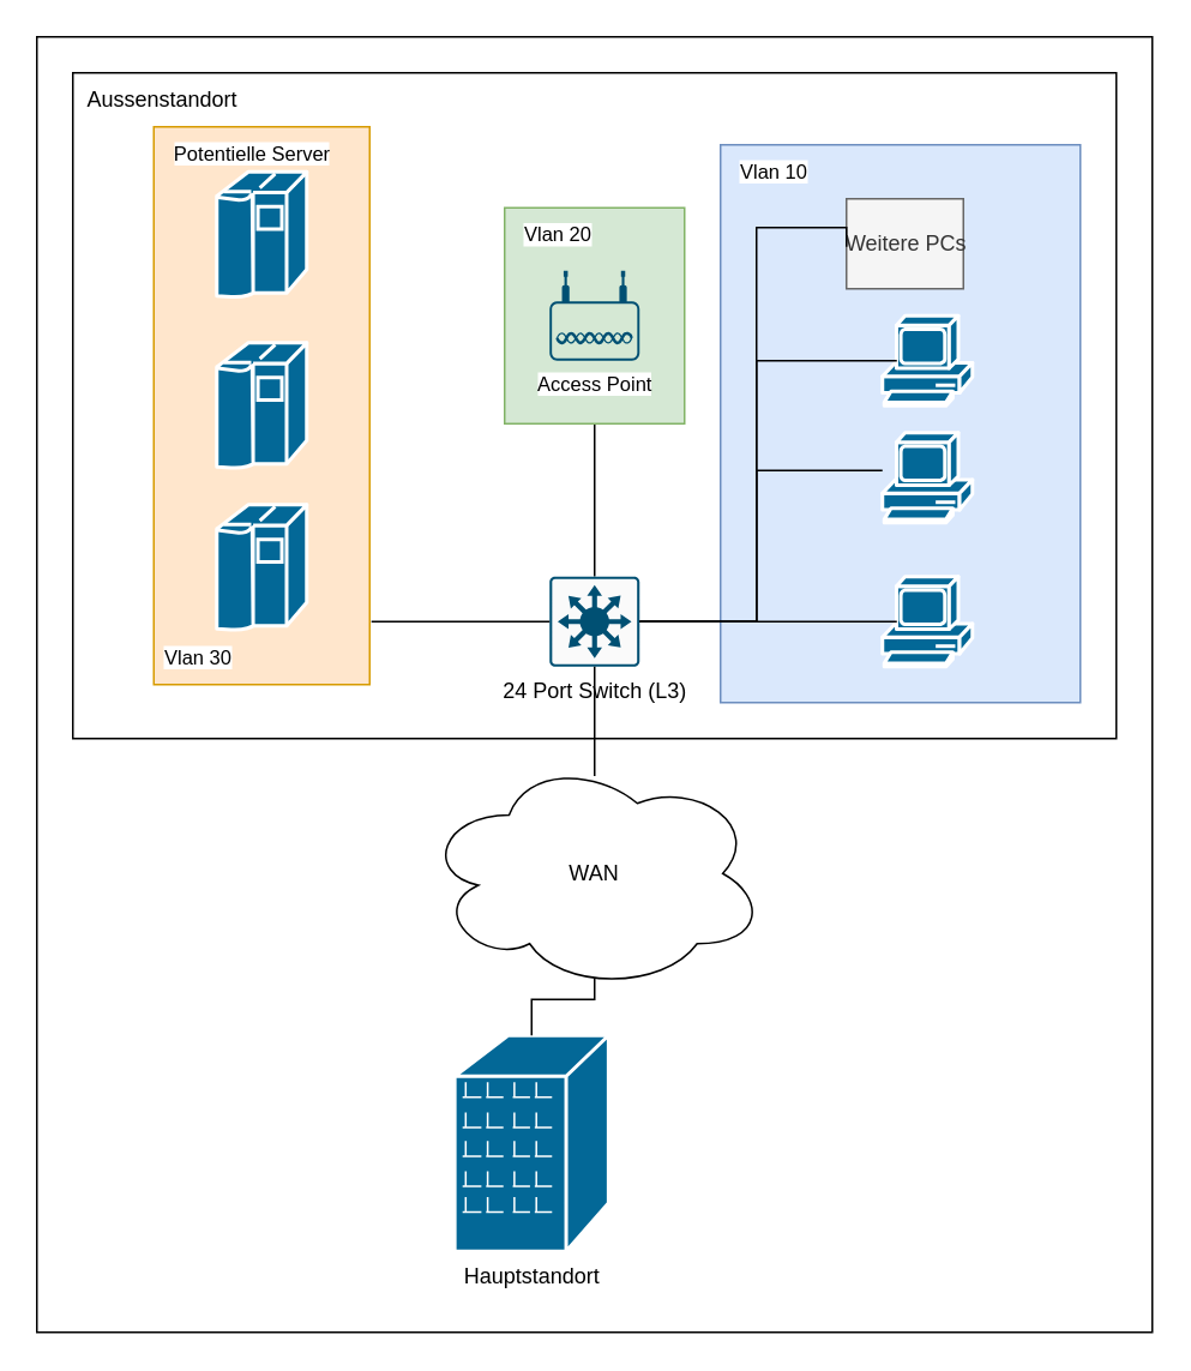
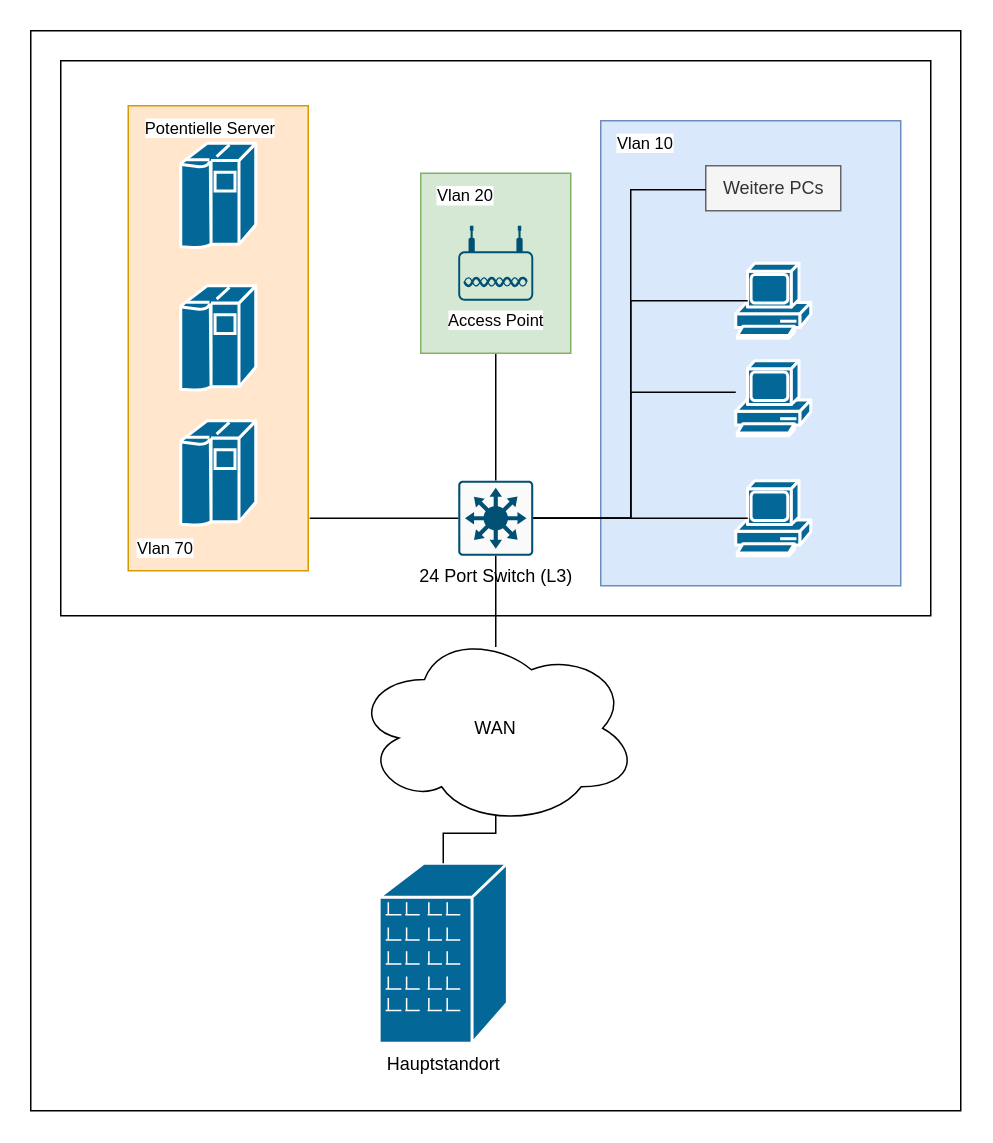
  <mxCell id="0" />
  <mxCell id="1" parent="0" />
  <mxCell id="2" value="" style="rounded=0;whiteSpace=wrap;html=1;" vertex="1" parent="1"><mxGeometry x="20" y="20" width="620" height="720" as="geometry" /></mxCell>
  <mxCell id="3" value="Hauptstandort" style="shape=mxgraph.cisco.buildings.branch_office;sketch=0;html=1;pointerEvents=1;dashed=0;fillColor=#036897;strokeColor=#ffffff;strokeWidth=2;verticalLabelPosition=bottom;verticalAlign=top;align=center;outlineConnect=0;" vertex="1" parent="1"><mxGeometry x="252.25" y="575" width="85.5" height="120" as="geometry" /></mxCell>
  <mxCell id="4" value="WAN" style="ellipse;shape=cloud;whiteSpace=wrap;html=1;" vertex="1" parent="1"><mxGeometry x="235" y="420" width="190" height="130" as="geometry" /></mxCell>
  <mxCell id="5" style="edgeStyle=orthogonalEdgeStyle;rounded=0;orthogonalLoop=1;jettySize=auto;html=1;exitX=0.5;exitY=0;exitDx=0;exitDy=0;exitPerimeter=0;entryX=0.5;entryY=0.95;entryDx=0;entryDy=0;entryPerimeter=0;endArrow=none;endFill=0;" edge="1" parent="1" source="3" target="4"><mxGeometry relative="1" as="geometry" /></mxCell>
  <mxCell id="6" value="" style="rounded=0;whiteSpace=wrap;html=1;" vertex="1" parent="1"><mxGeometry x="40" y="40" width="580" height="370" as="geometry" /></mxCell>
- <mxCell id="7" value="Aussenstandort" style="text;html=1;align=center;verticalAlign=middle;whiteSpace=wrap;rounded=0;" vertex="1" parent="1"><mxGeometry x="40" y="40" width="100" height="30" as="geometry" /></mxCell>
  <mxCell id="8" style="edgeStyle=orthogonalEdgeStyle;shape=connector;rounded=0;orthogonalLoop=1;jettySize=auto;html=1;strokeColor=default;align=center;verticalAlign=middle;fontFamily=Helvetica;fontSize=11;fontColor=default;labelBackgroundColor=default;endArrow=none;endFill=0;" edge="1" parent="1" source="9" target="20"><mxGeometry relative="1" as="geometry" /></mxCell>
  <mxCell id="9" value="24 Port Switch (L3)" style="sketch=0;points=[[0.015,0.015,0],[0.985,0.015,0],[0.985,0.985,0],[0.015,0.985,0],[0.25,0,0],[0.5,0,0],[0.75,0,0],[1,0.25,0],[1,0.5,0],[1,0.75,0],[0.75,1,0],[0.5,1,0],[0.25,1,0],[0,0.75,0],[0,0.5,0],[0,0.25,0]];verticalLabelPosition=bottom;html=1;verticalAlign=top;aspect=fixed;align=center;pointerEvents=1;shape=mxgraph.cisco19.rect;prIcon=l3_switch;fillColor=#FAFAFA;strokeColor=#005073;" vertex="1" parent="1"><mxGeometry x="305" y="320" width="50" height="50" as="geometry" /></mxCell>
  <mxCell id="10" style="edgeStyle=orthogonalEdgeStyle;rounded=0;orthogonalLoop=1;jettySize=auto;html=1;entryX=0.5;entryY=1;entryDx=0;entryDy=0;entryPerimeter=0;endArrow=none;endFill=0;exitX=0.5;exitY=0.083;exitDx=0;exitDy=0;exitPerimeter=0;" edge="1" parent="1" source="4" target="9"><mxGeometry relative="1" as="geometry"><mxPoint x="330" y="430" as="sourcePoint" /></mxGeometry></mxCell>
  <mxCell id="11" value="" style="rounded=0;whiteSpace=wrap;html=1;fontFamily=Helvetica;fontSize=11;labelBackgroundColor=default;fillColor=#dae8fc;strokeColor=#6c8ebf;" vertex="1" parent="1"><mxGeometry x="400" y="80" width="200" height="310" as="geometry" /></mxCell>
  <mxCell id="12" value="" style="shape=mxgraph.cisco.computers_and_peripherals.pc;sketch=0;html=1;pointerEvents=1;dashed=0;fillColor=#036897;strokeColor=#ffffff;strokeWidth=2;verticalLabelPosition=bottom;verticalAlign=top;align=center;outlineConnect=0;" vertex="1" parent="1"><mxGeometry x="490" y="175" width="50" height="50" as="geometry" /></mxCell>
  <mxCell id="13" value="" style="shape=mxgraph.cisco.computers_and_peripherals.pc;sketch=0;html=1;pointerEvents=1;dashed=0;fillColor=#036897;strokeColor=#ffffff;strokeWidth=2;verticalLabelPosition=bottom;verticalAlign=top;align=center;outlineConnect=0;" vertex="1" parent="1"><mxGeometry x="490" y="320" width="50" height="50" as="geometry" /></mxCell>
  <mxCell id="14" value="" style="shape=mxgraph.cisco.computers_and_peripherals.pc;sketch=0;html=1;pointerEvents=1;dashed=0;fillColor=#036897;strokeColor=#ffffff;strokeWidth=2;verticalLabelPosition=bottom;verticalAlign=top;align=center;outlineConnect=0;" vertex="1" parent="1"><mxGeometry x="490" y="240" width="50" height="50" as="geometry" /></mxCell>
- <mxCell id="15" value="Weitere PCs" style="text;html=1;align=center;verticalAlign=middle;resizable=0;points=[];autosize=1;strokeColor=#666666;fillColor=#f5f5f5;fontColor=#333333;" vertex="1" parent="1"><mxGeometry x="470" y="110" width="65" height="50" as="geometry" /></mxCell>
+ <mxCell id="15" value="Weitere PCs" style="text;html=1;align=center;verticalAlign=middle;resizable=0;points=[];autosize=1;strokeColor=#666666;fillColor=#f5f5f5;fontColor=#333333;" vertex="1" parent="1"><mxGeometry x="470" y="110" width="90" height="30" as="geometry" /></mxCell>
  <mxCell id="16" style="edgeStyle=orthogonalEdgeStyle;rounded=0;orthogonalLoop=1;jettySize=auto;html=1;exitX=1;exitY=0.5;exitDx=0;exitDy=0;exitPerimeter=0;entryX=0.16;entryY=0.5;entryDx=0;entryDy=0;entryPerimeter=0;endArrow=none;endFill=0;" edge="1" parent="1" source="9" target="13"><mxGeometry relative="1" as="geometry" /></mxCell>
  <mxCell id="17" style="edgeStyle=orthogonalEdgeStyle;shape=connector;rounded=0;orthogonalLoop=1;jettySize=auto;html=1;entryX=0;entryY=0.42;entryDx=0;entryDy=0;entryPerimeter=0;strokeColor=default;align=center;verticalAlign=middle;fontFamily=Helvetica;fontSize=11;fontColor=default;labelBackgroundColor=default;endArrow=none;endFill=0;" edge="1" parent="1" source="9" target="14"><mxGeometry relative="1" as="geometry"><Array as="points"><mxPoint x="420" y="345" /><mxPoint x="420" y="261" /></Array></mxGeometry></mxCell>
  <mxCell id="18" style="edgeStyle=orthogonalEdgeStyle;shape=connector;rounded=0;orthogonalLoop=1;jettySize=auto;html=1;entryX=0.16;entryY=0.5;entryDx=0;entryDy=0;entryPerimeter=0;strokeColor=default;align=center;verticalAlign=middle;fontFamily=Helvetica;fontSize=11;fontColor=default;labelBackgroundColor=default;endArrow=none;endFill=0;" edge="1" parent="1" source="9" target="12"><mxGeometry relative="1" as="geometry"><Array as="points"><mxPoint x="420" y="345" /><mxPoint x="420" y="200" /></Array></mxGeometry></mxCell>
  <mxCell id="19" value="" style="rounded=0;whiteSpace=wrap;html=1;fontFamily=Helvetica;fontSize=11;labelBackgroundColor=default;fillColor=#d5e8d4;strokeColor=#82b366;" vertex="1" parent="1"><mxGeometry x="280" y="115" width="100" height="120" as="geometry" /></mxCell>
  <mxCell id="20" value="Access Point" style="points=[[0.03,0.36,0],[0.18,0,0],[0.5,0.34,0],[0.82,0,0],[0.97,0.36,0],[1,0.67,0],[0.975,0.975,0],[0.5,1,0],[0.025,0.975,0],[0,0.67,0]];verticalLabelPosition=bottom;sketch=0;html=1;verticalAlign=top;aspect=fixed;align=center;pointerEvents=1;shape=mxgraph.cisco19.wireless_access_point;fillColor=#005073;strokeColor=none;fontFamily=Helvetica;fontSize=11;fontColor=default;labelBackgroundColor=default;" vertex="1" parent="1"><mxGeometry x="305" y="150" width="50" height="50" as="geometry" /></mxCell>
  <mxCell id="21" style="edgeStyle=orthogonalEdgeStyle;shape=connector;rounded=0;orthogonalLoop=1;jettySize=auto;html=1;entryX=0;entryY=0.533;entryDx=0;entryDy=0;entryPerimeter=0;strokeColor=default;align=center;verticalAlign=middle;fontFamily=Helvetica;fontSize=11;fontColor=default;labelBackgroundColor=default;endArrow=none;endFill=0;" edge="1" parent="1" source="9" target="15"><mxGeometry relative="1" as="geometry"><Array as="points"><mxPoint x="420" y="345" /><mxPoint x="420" y="126" /></Array></mxGeometry></mxCell>
  <mxCell id="22" value="Vlan 10" style="text;html=1;align=center;verticalAlign=middle;whiteSpace=wrap;rounded=0;fontFamily=Helvetica;fontSize=11;fontColor=default;labelBackgroundColor=default;" vertex="1" parent="1"><mxGeometry x="400" y="80" width="60" height="30" as="geometry" /></mxCell>
  <mxCell id="23" value="Vlan 20" style="text;html=1;align=center;verticalAlign=middle;whiteSpace=wrap;rounded=0;fontFamily=Helvetica;fontSize=11;fontColor=default;labelBackgroundColor=default;" vertex="1" parent="1"><mxGeometry x="280" y="115" width="60" height="30" as="geometry" /></mxCell>
  <mxCell id="24" value="" style="rounded=0;whiteSpace=wrap;html=1;fontFamily=Helvetica;fontSize=11;labelBackgroundColor=default;fillColor=#ffe6cc;strokeColor=#d79b00;" vertex="1" parent="1"><mxGeometry x="85" y="70" width="120" height="310" as="geometry" /></mxCell>
  <mxCell id="25" value="" style="shape=mxgraph.cisco.computers_and_peripherals.ibm_mainframe;sketch=0;html=1;pointerEvents=1;dashed=0;fillColor=#036897;strokeColor=#ffffff;strokeWidth=2;verticalLabelPosition=bottom;verticalAlign=top;align=center;outlineConnect=0;fontFamily=Helvetica;fontSize=11;fontColor=default;labelBackgroundColor=default;" vertex="1" parent="1"><mxGeometry x="120" y="280" width="50" height="70" as="geometry" /></mxCell>
  <mxCell id="26" value="" style="shape=mxgraph.cisco.computers_and_peripherals.ibm_mainframe;sketch=0;html=1;pointerEvents=1;dashed=0;fillColor=#036897;strokeColor=#ffffff;strokeWidth=2;verticalLabelPosition=bottom;verticalAlign=top;align=center;outlineConnect=0;fontFamily=Helvetica;fontSize=11;fontColor=default;labelBackgroundColor=default;" vertex="1" parent="1"><mxGeometry x="120" y="95" width="50" height="70" as="geometry" /></mxCell>
  <mxCell id="27" style="edgeStyle=orthogonalEdgeStyle;shape=connector;rounded=0;orthogonalLoop=1;jettySize=auto;html=1;exitX=0;exitY=0.5;exitDx=0;exitDy=0;exitPerimeter=0;entryX=1.008;entryY=0.887;entryDx=0;entryDy=0;entryPerimeter=0;strokeColor=default;align=center;verticalAlign=middle;fontFamily=Helvetica;fontSize=11;fontColor=default;labelBackgroundColor=default;endArrow=none;endFill=0;" edge="1" parent="1" source="9" target="24"><mxGeometry relative="1" as="geometry" /></mxCell>
  <mxCell id="28" value="" style="shape=mxgraph.cisco.computers_and_peripherals.ibm_mainframe;sketch=0;html=1;pointerEvents=1;dashed=0;fillColor=#036897;strokeColor=#ffffff;strokeWidth=2;verticalLabelPosition=bottom;verticalAlign=top;align=center;outlineConnect=0;fontFamily=Helvetica;fontSize=11;fontColor=default;labelBackgroundColor=default;" vertex="1" parent="1"><mxGeometry x="120" y="190" width="50" height="70" as="geometry" /></mxCell>
  <mxCell id="29" value="Potentielle Server" style="text;html=1;align=center;verticalAlign=middle;whiteSpace=wrap;rounded=0;fontFamily=Helvetica;fontSize=11;fontColor=default;labelBackgroundColor=default;" vertex="1" parent="1"><mxGeometry x="85" y="70" width="110" height="30" as="geometry" /></mxCell>
- <mxCell id="30" value="Vlan 30" style="text;html=1;align=center;verticalAlign=middle;whiteSpace=wrap;rounded=0;fontFamily=Helvetica;fontSize=11;fontColor=default;labelBackgroundColor=default;" vertex="1" parent="1"><mxGeometry x="80" y="350" width="60" height="30" as="geometry" /></mxCell>
+ <mxCell id="30" value="Vlan 70" style="text;html=1;align=center;verticalAlign=middle;whiteSpace=wrap;rounded=0;fontFamily=Helvetica;fontSize=11;fontColor=default;labelBackgroundColor=default;" vertex="1" parent="1"><mxGeometry x="80" y="350" width="60" height="30" as="geometry" /></mxCell>
